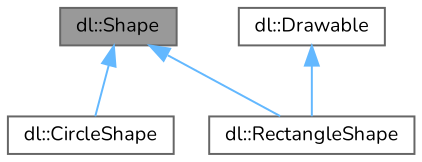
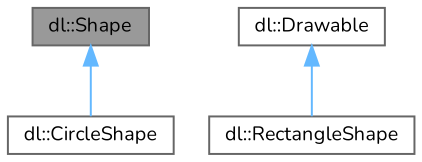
  digraph {
    fontname=Nunito
    node [color=gray40 fillcolor=white fontname=Nunito fontsize=10 shape=box style=filled]
    edge [color=steelblue1 dir=back fontname=Nunito fontsize=10 labelfontname=Helvetica labelfontsize=10 style=solid]
    n1 [fillcolor=grey60 fontcolor=black height=0.2 label="dl::Shape" width=0.4]
    n2 [height=0.2 label="dl::CircleShape" width=0.4]
    n3 [height=0.2 label="dl::RectangleShape" width=0.4]
    n4 [height=0.2 label="dl::Drawable" width=0.4]
    n1 -> n2
-   n1 -> n3
    n4 -> n3
  }
